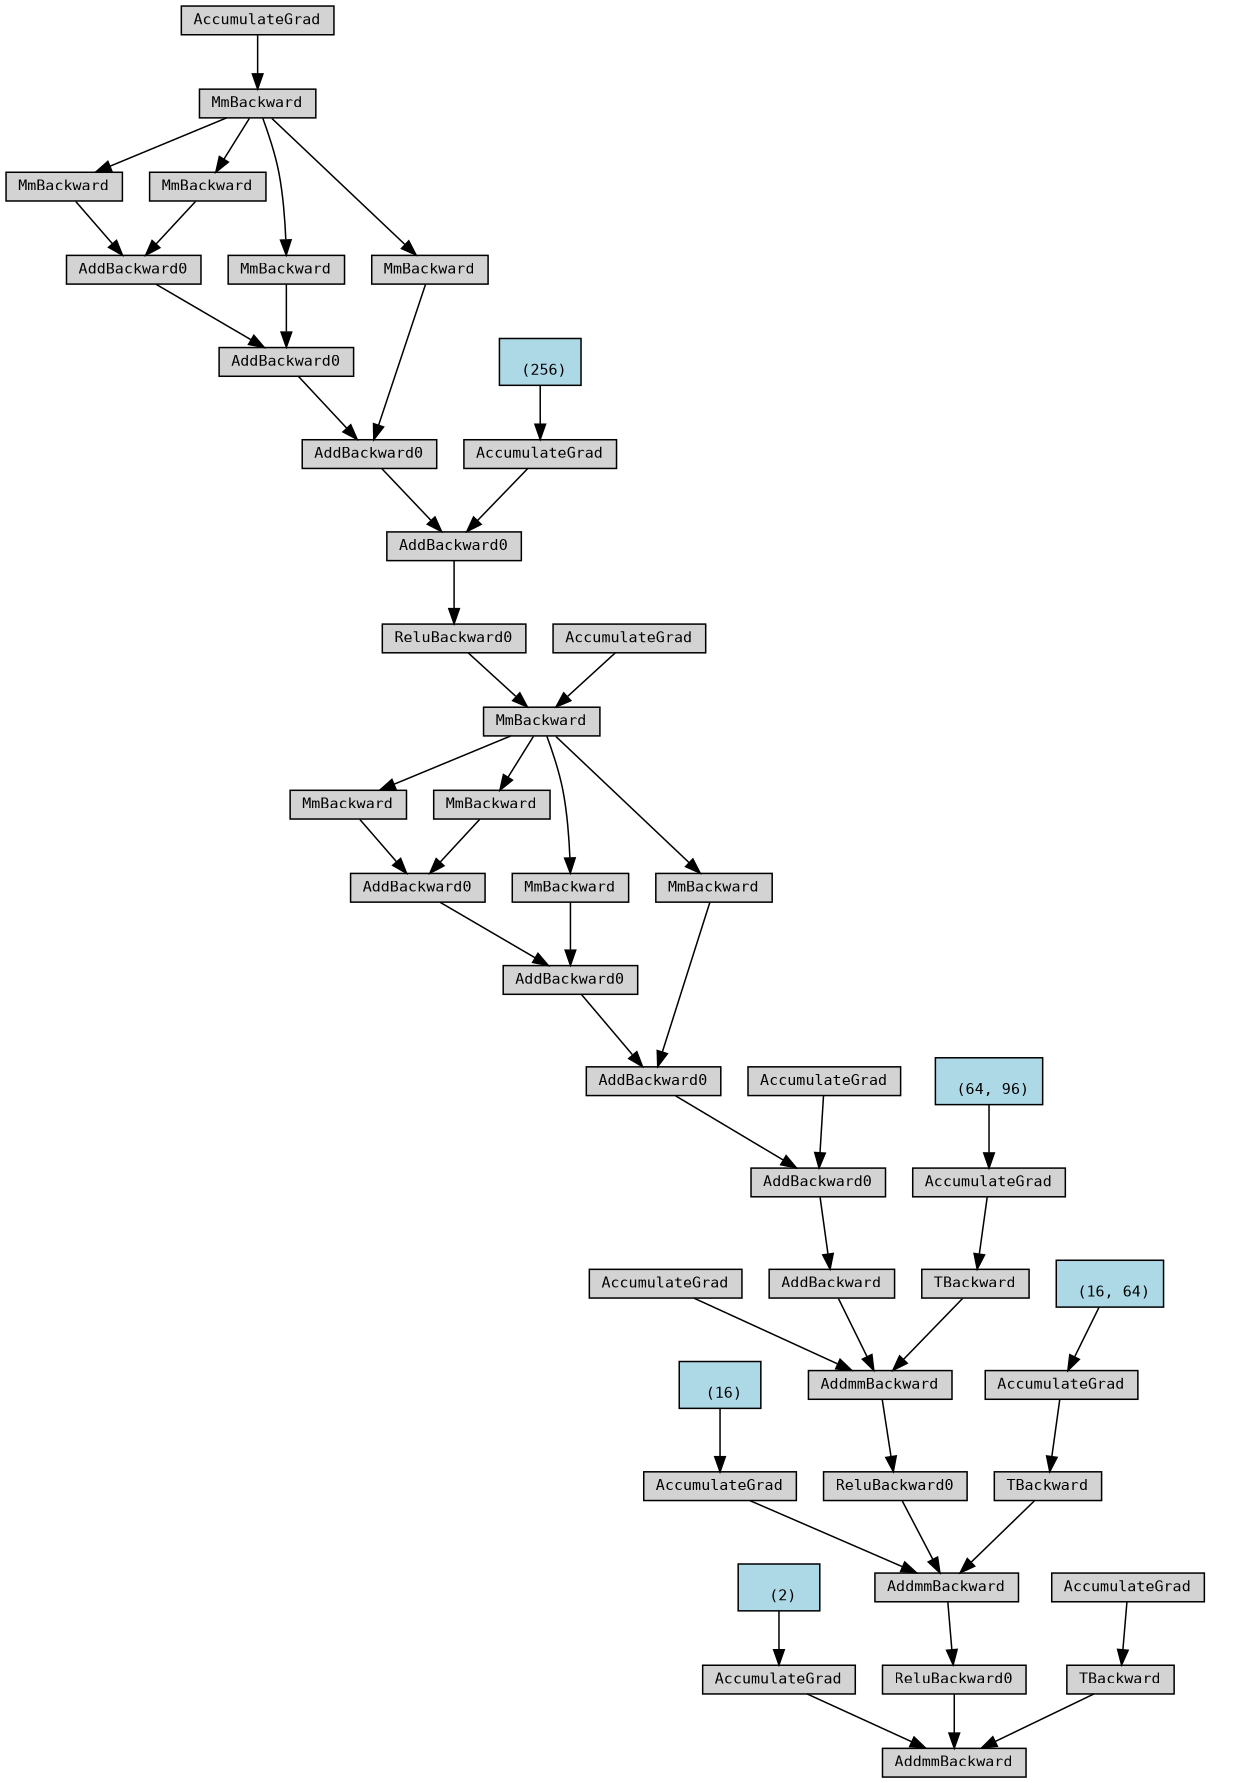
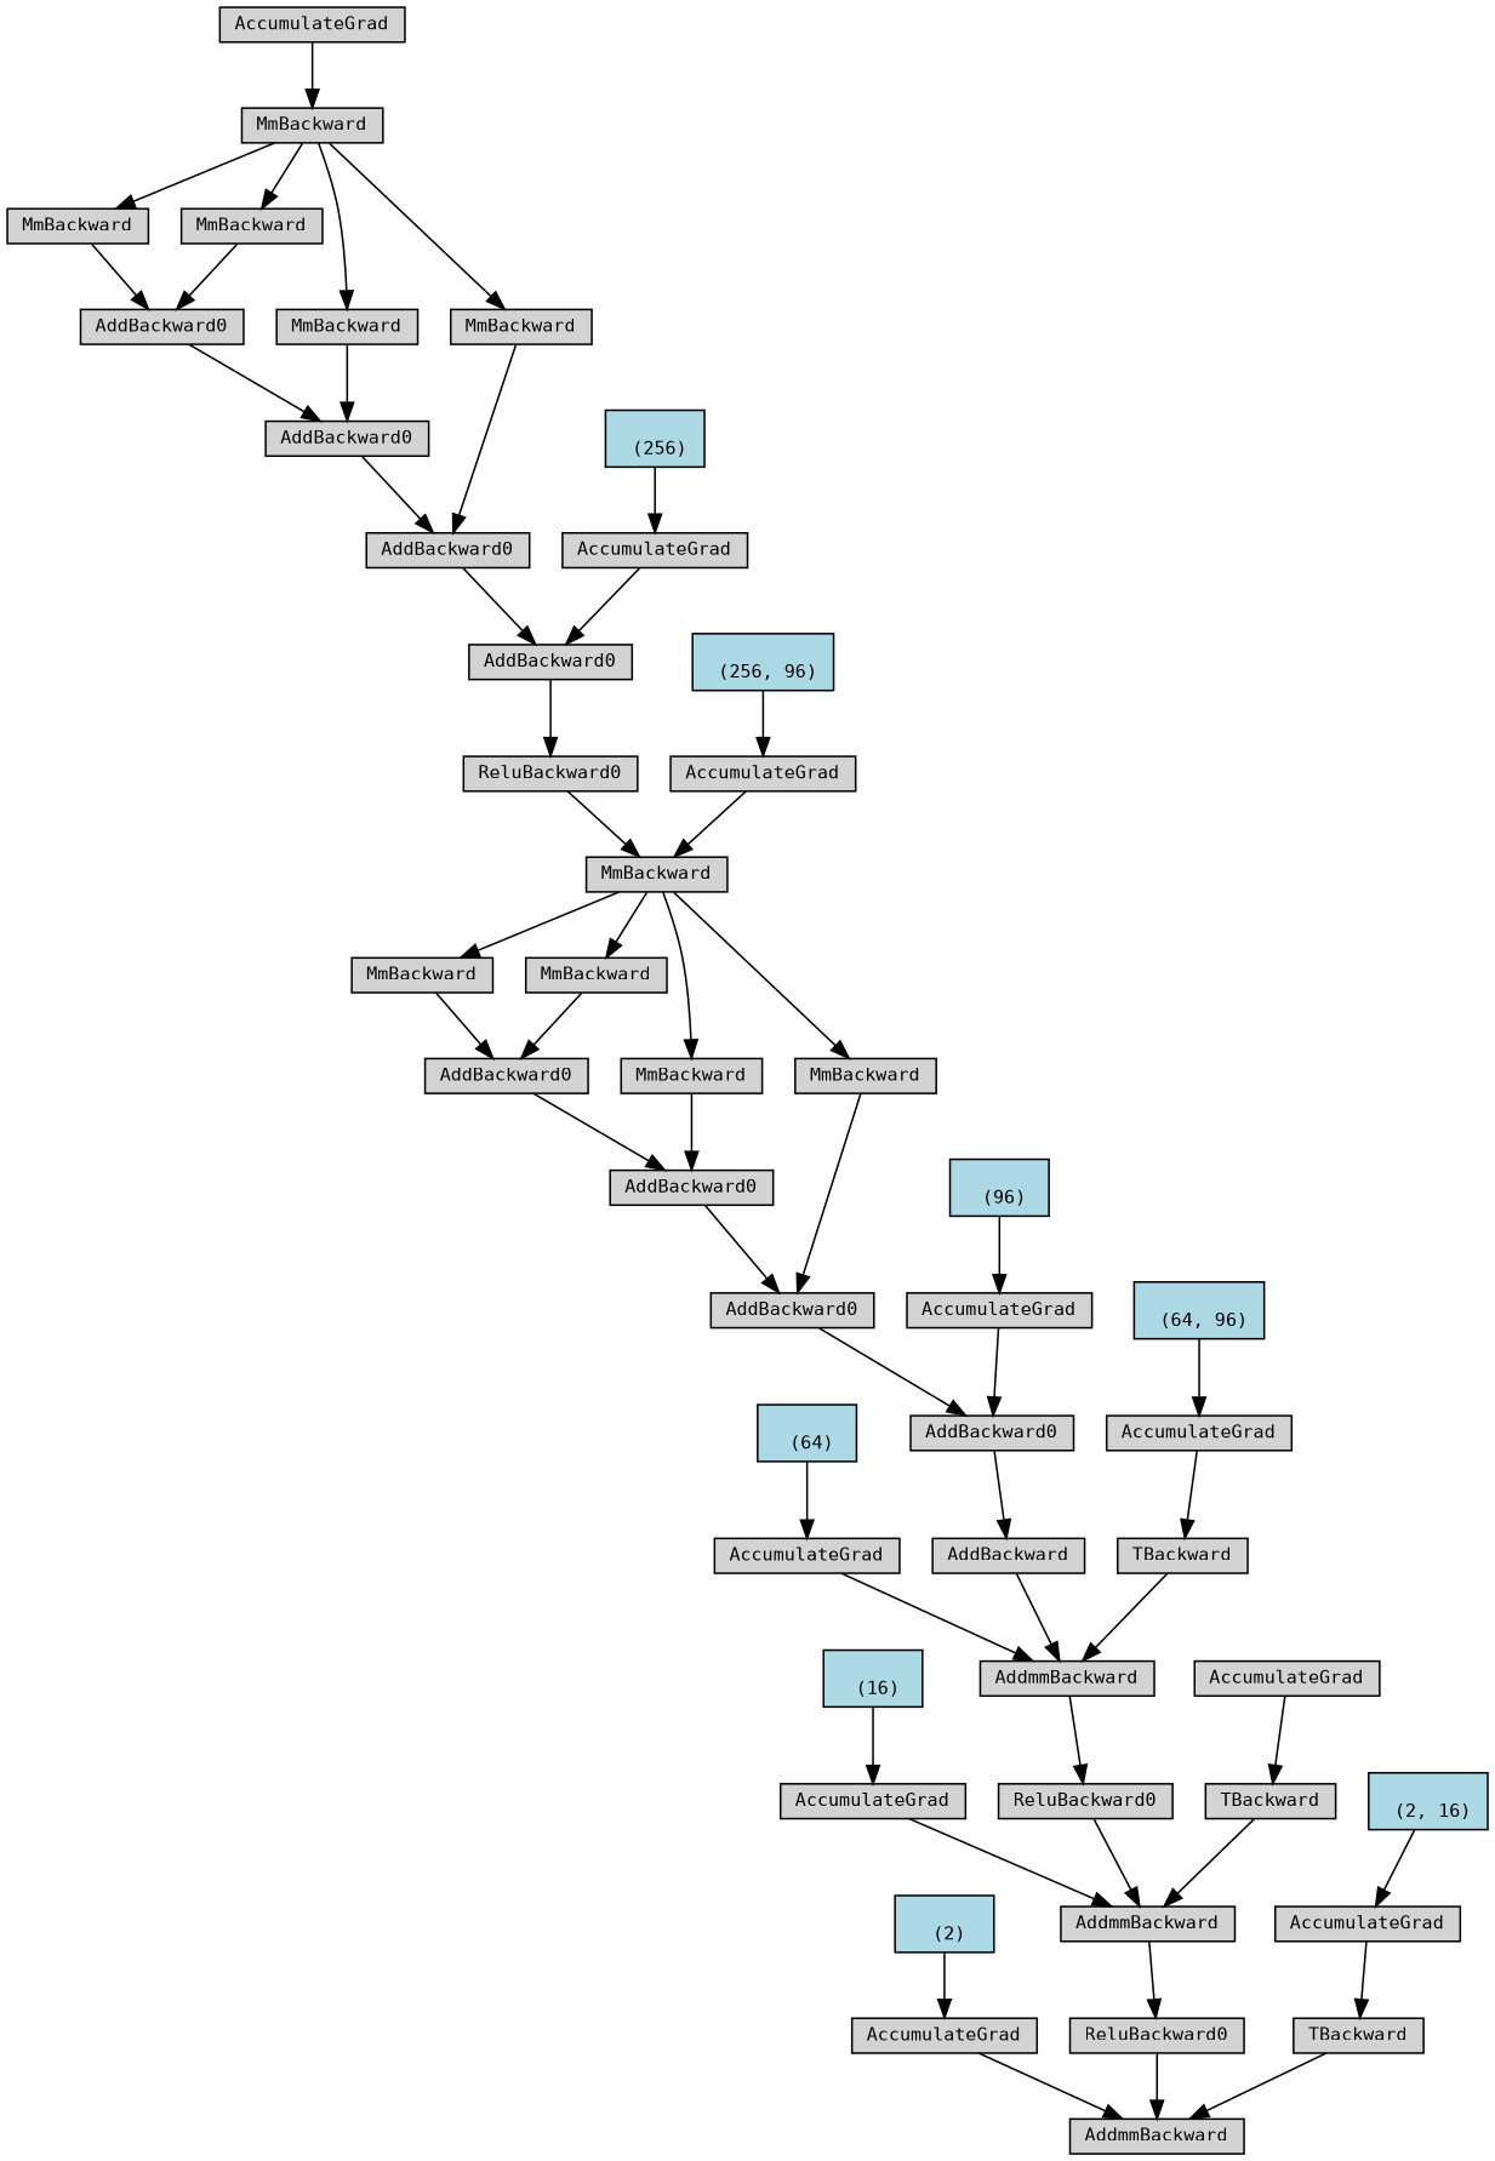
  digraph {
    node [align=left fontname=monospace fontsize=10 ranksep=0.1 shape=box style=filled]
    n1 [height=0.2 label=AddmmBackward]
    n2 [height=0.2 label=AccumulateGrad]
    n3 [fillcolor=lightblue height=0.2 label="\n (2)"]
    n4 [height=0.2 label=ReluBackward0]
    n5 [height=0.2 label=AddmmBackward]
    n6 [height=0.2 label=AccumulateGrad]
    n7 [fillcolor=lightblue height=0.2 label="\n (16)"]
    n8 [height=0.2 label=ReluBackward0]
    n9 [height=0.2 label=AddmmBackward]
    n10 [height=0.2 label=AccumulateGrad]
+   n11 [fillcolor=lightblue height=0.2 label="\n (64)"]
    n12 [height=0.2 label=AddBackward]
    n13 [height=0.2 label=AddBackward0]
    n14 [height=0.2 label=AddBackward0]
    n15 [height=0.2 label=AddBackward0]
    n16 [height=0.2 label=AddBackward0]
    n17 [height=0.2 label=MmBackward]
    n18 [height=0.2 label=MmBackward]
    n19 [height=0.2 label=MmBackward]
    n20 [height=0.2 label=MmBackward]
    n21 [height=0.2 label=MmBackward]
    n22 [height=0.2 label=ReluBackward0]
    n23 [height=0.2 label=AddBackward0]
    n24 [height=0.2 label=AddBackward0]
    n25 [height=0.2 label=AddBackward0]
    n26 [height=0.2 label=AddBackward0]
    n27 [height=0.2 label=MmBackward]
    n28 [height=0.2 label=MmBackward]
    n29 [height=0.2 label=MmBackward]
    n30 [height=0.2 label=MmBackward]
    n31 [height=0.2 label=MmBackward]
    n32 [height=0.2 label=AccumulateGrad]
    n33 [height=0.2 label=AccumulateGrad]
    n34 [fillcolor=lightblue height=0.2 label="\n (256)"]
    n35 [height=0.2 label=AccumulateGrad]
+   n36 [fillcolor=lightblue height=0.2 label="\n (256, 96)"]
    n37 [height=0.2 label=AccumulateGrad]
+   n38 [fillcolor=lightblue height=0.2 label="\n (96)"]
    n39 [height=0.2 label=TBackward]
    n40 [height=0.2 label=AccumulateGrad]
    n41 [fillcolor=lightblue height=0.2 label="\n (64, 96)"]
    n42 [height=0.2 label=TBackward]
    n43 [height=0.2 label=AccumulateGrad]
-   n44 [fillcolor=lightblue height=0.2 label="\n (16, 64)"]
    n45 [height=0.2 label=TBackward]
    n46 [height=0.2 label=AccumulateGrad]
+   n47 [fillcolor=lightblue height=0.2 label="\n (2, 16)"]
    n2 -> n1
    n3 -> n2
    n4 -> n1
    n5 -> n4
    n6 -> n5
    n7 -> n6
    n8 -> n5
    n9 -> n8
    n10 -> n9
+   n11 -> n10
    n12 -> n9
    n13 -> n12
    n14 -> n13
    n15 -> n14
    n16 -> n15
    n17 -> n16
    n18 -> n17
    n18 -> n19
    n18 -> n20
    n18 -> n21
    n19 -> n16
    n20 -> n15
    n21 -> n14
    n22 -> n18
    n23 -> n22
    n24 -> n23
    n25 -> n24
    n26 -> n25
    n27 -> n26
    n28 -> n27
    n28 -> n29
    n28 -> n30
    n28 -> n31
    n29 -> n26
    n30 -> n25
    n31 -> n24
    n32 -> n28
    n33 -> n23
    n34 -> n33
    n35 -> n18
+   n36 -> n35
    n37 -> n13
+   n38 -> n37
    n39 -> n9
    n40 -> n39
    n41 -> n40
    n42 -> n5
    n43 -> n42
-   n44 -> n43
    n45 -> n1
    n46 -> n45
+   n47 -> n46
  }
